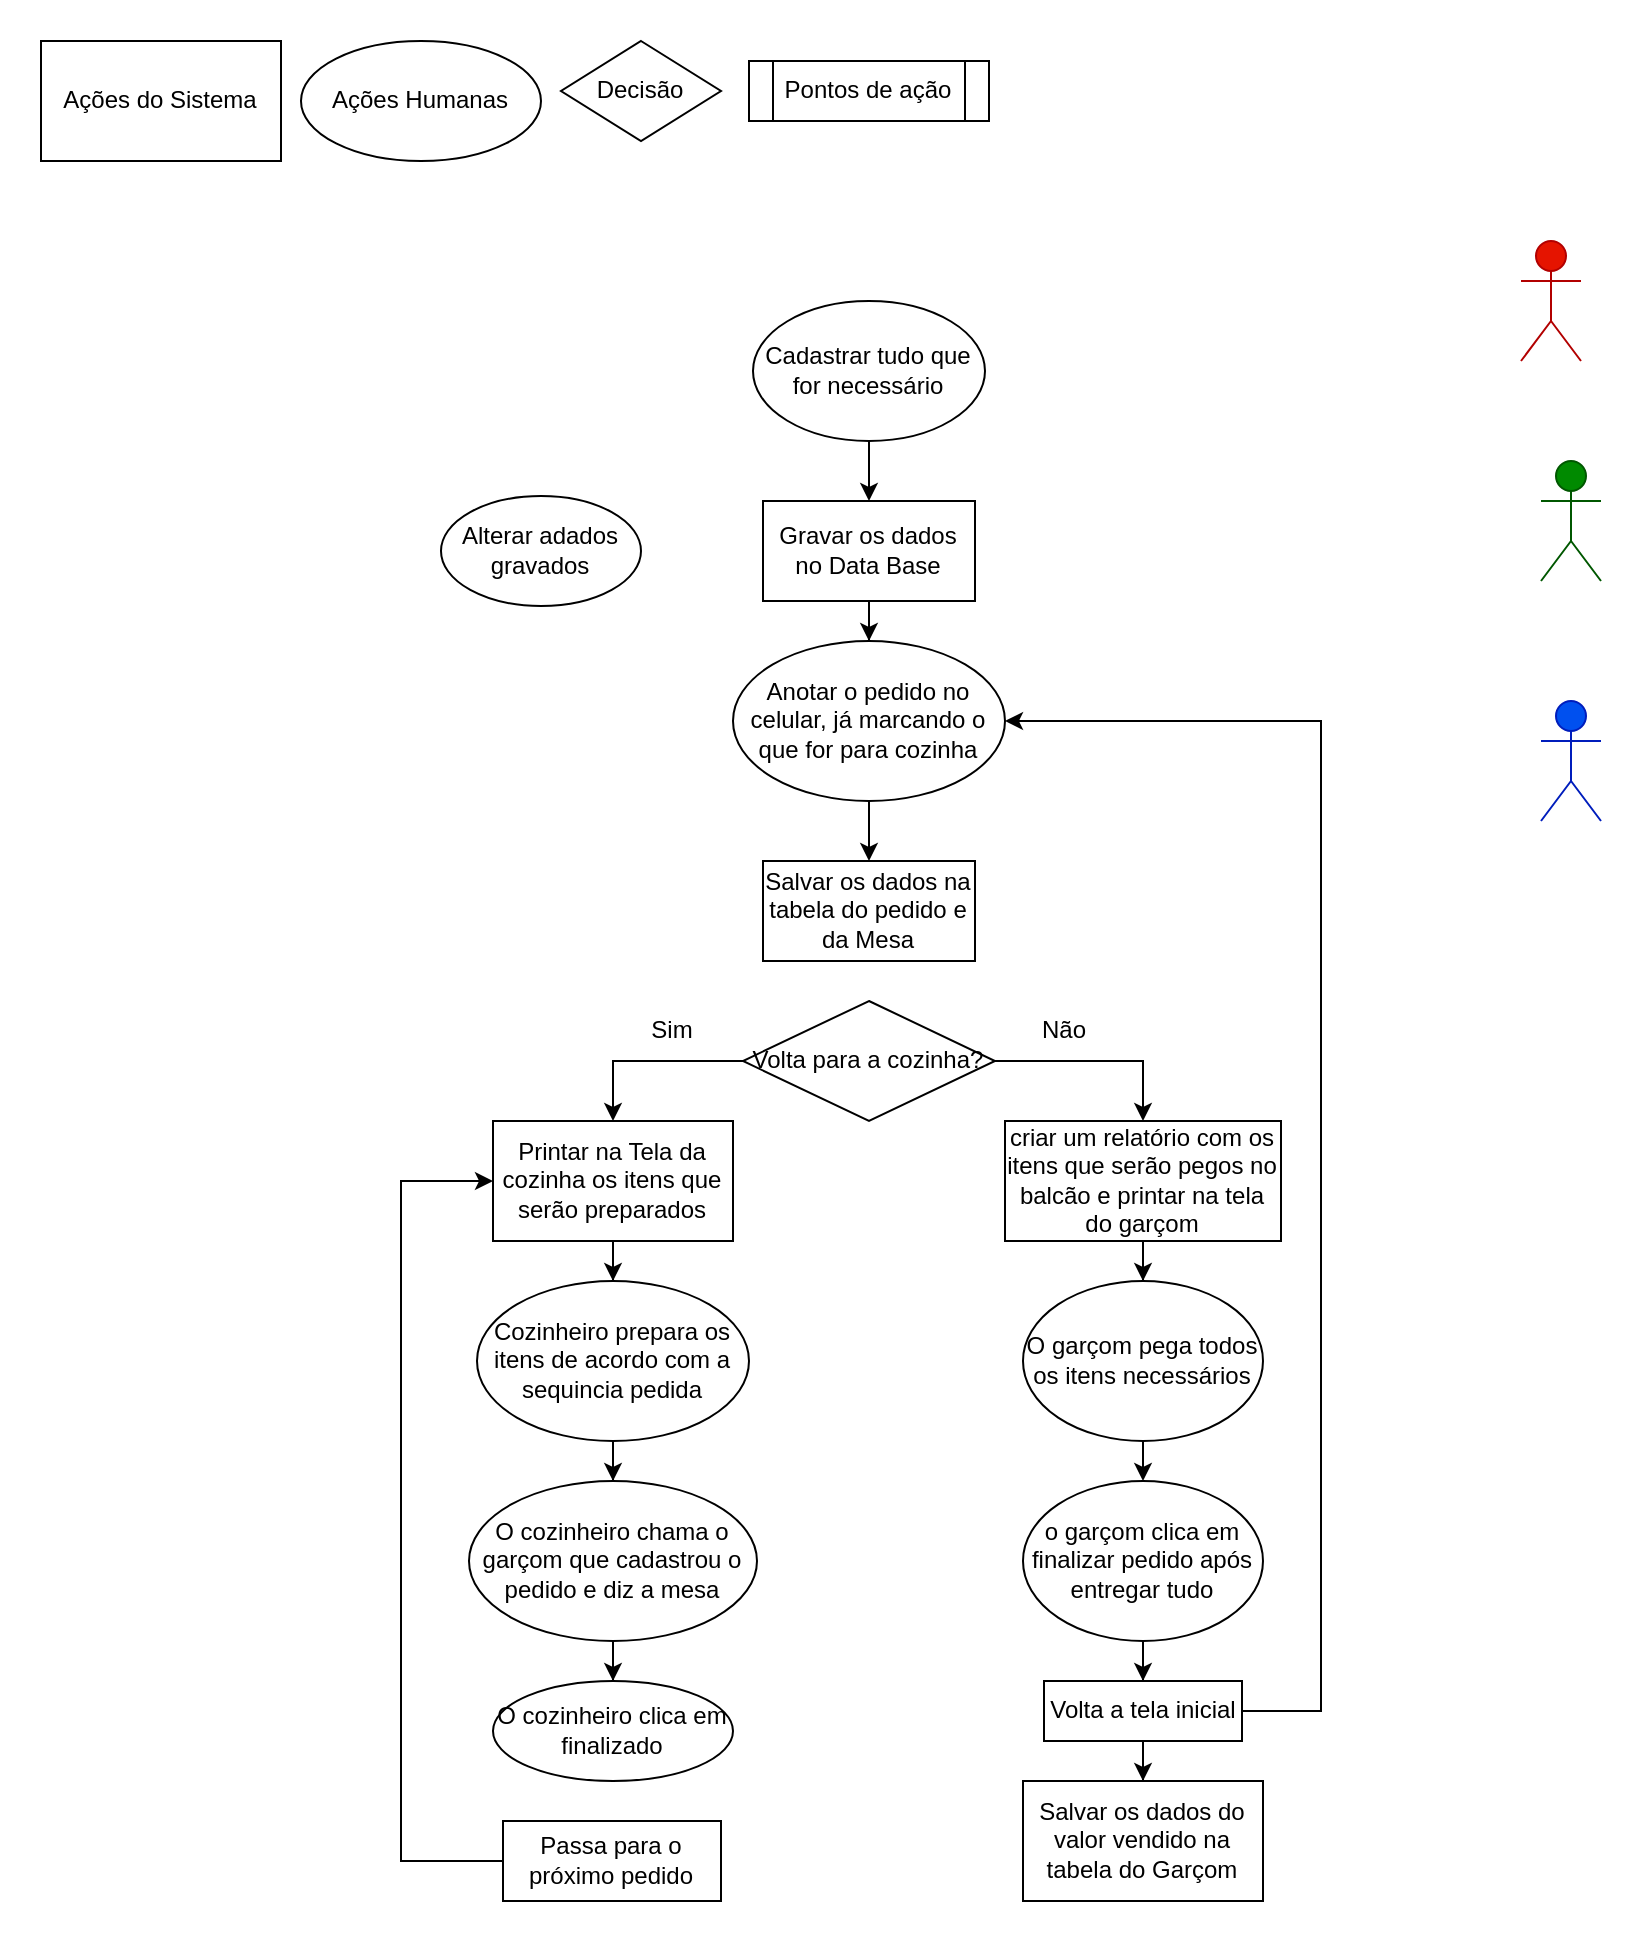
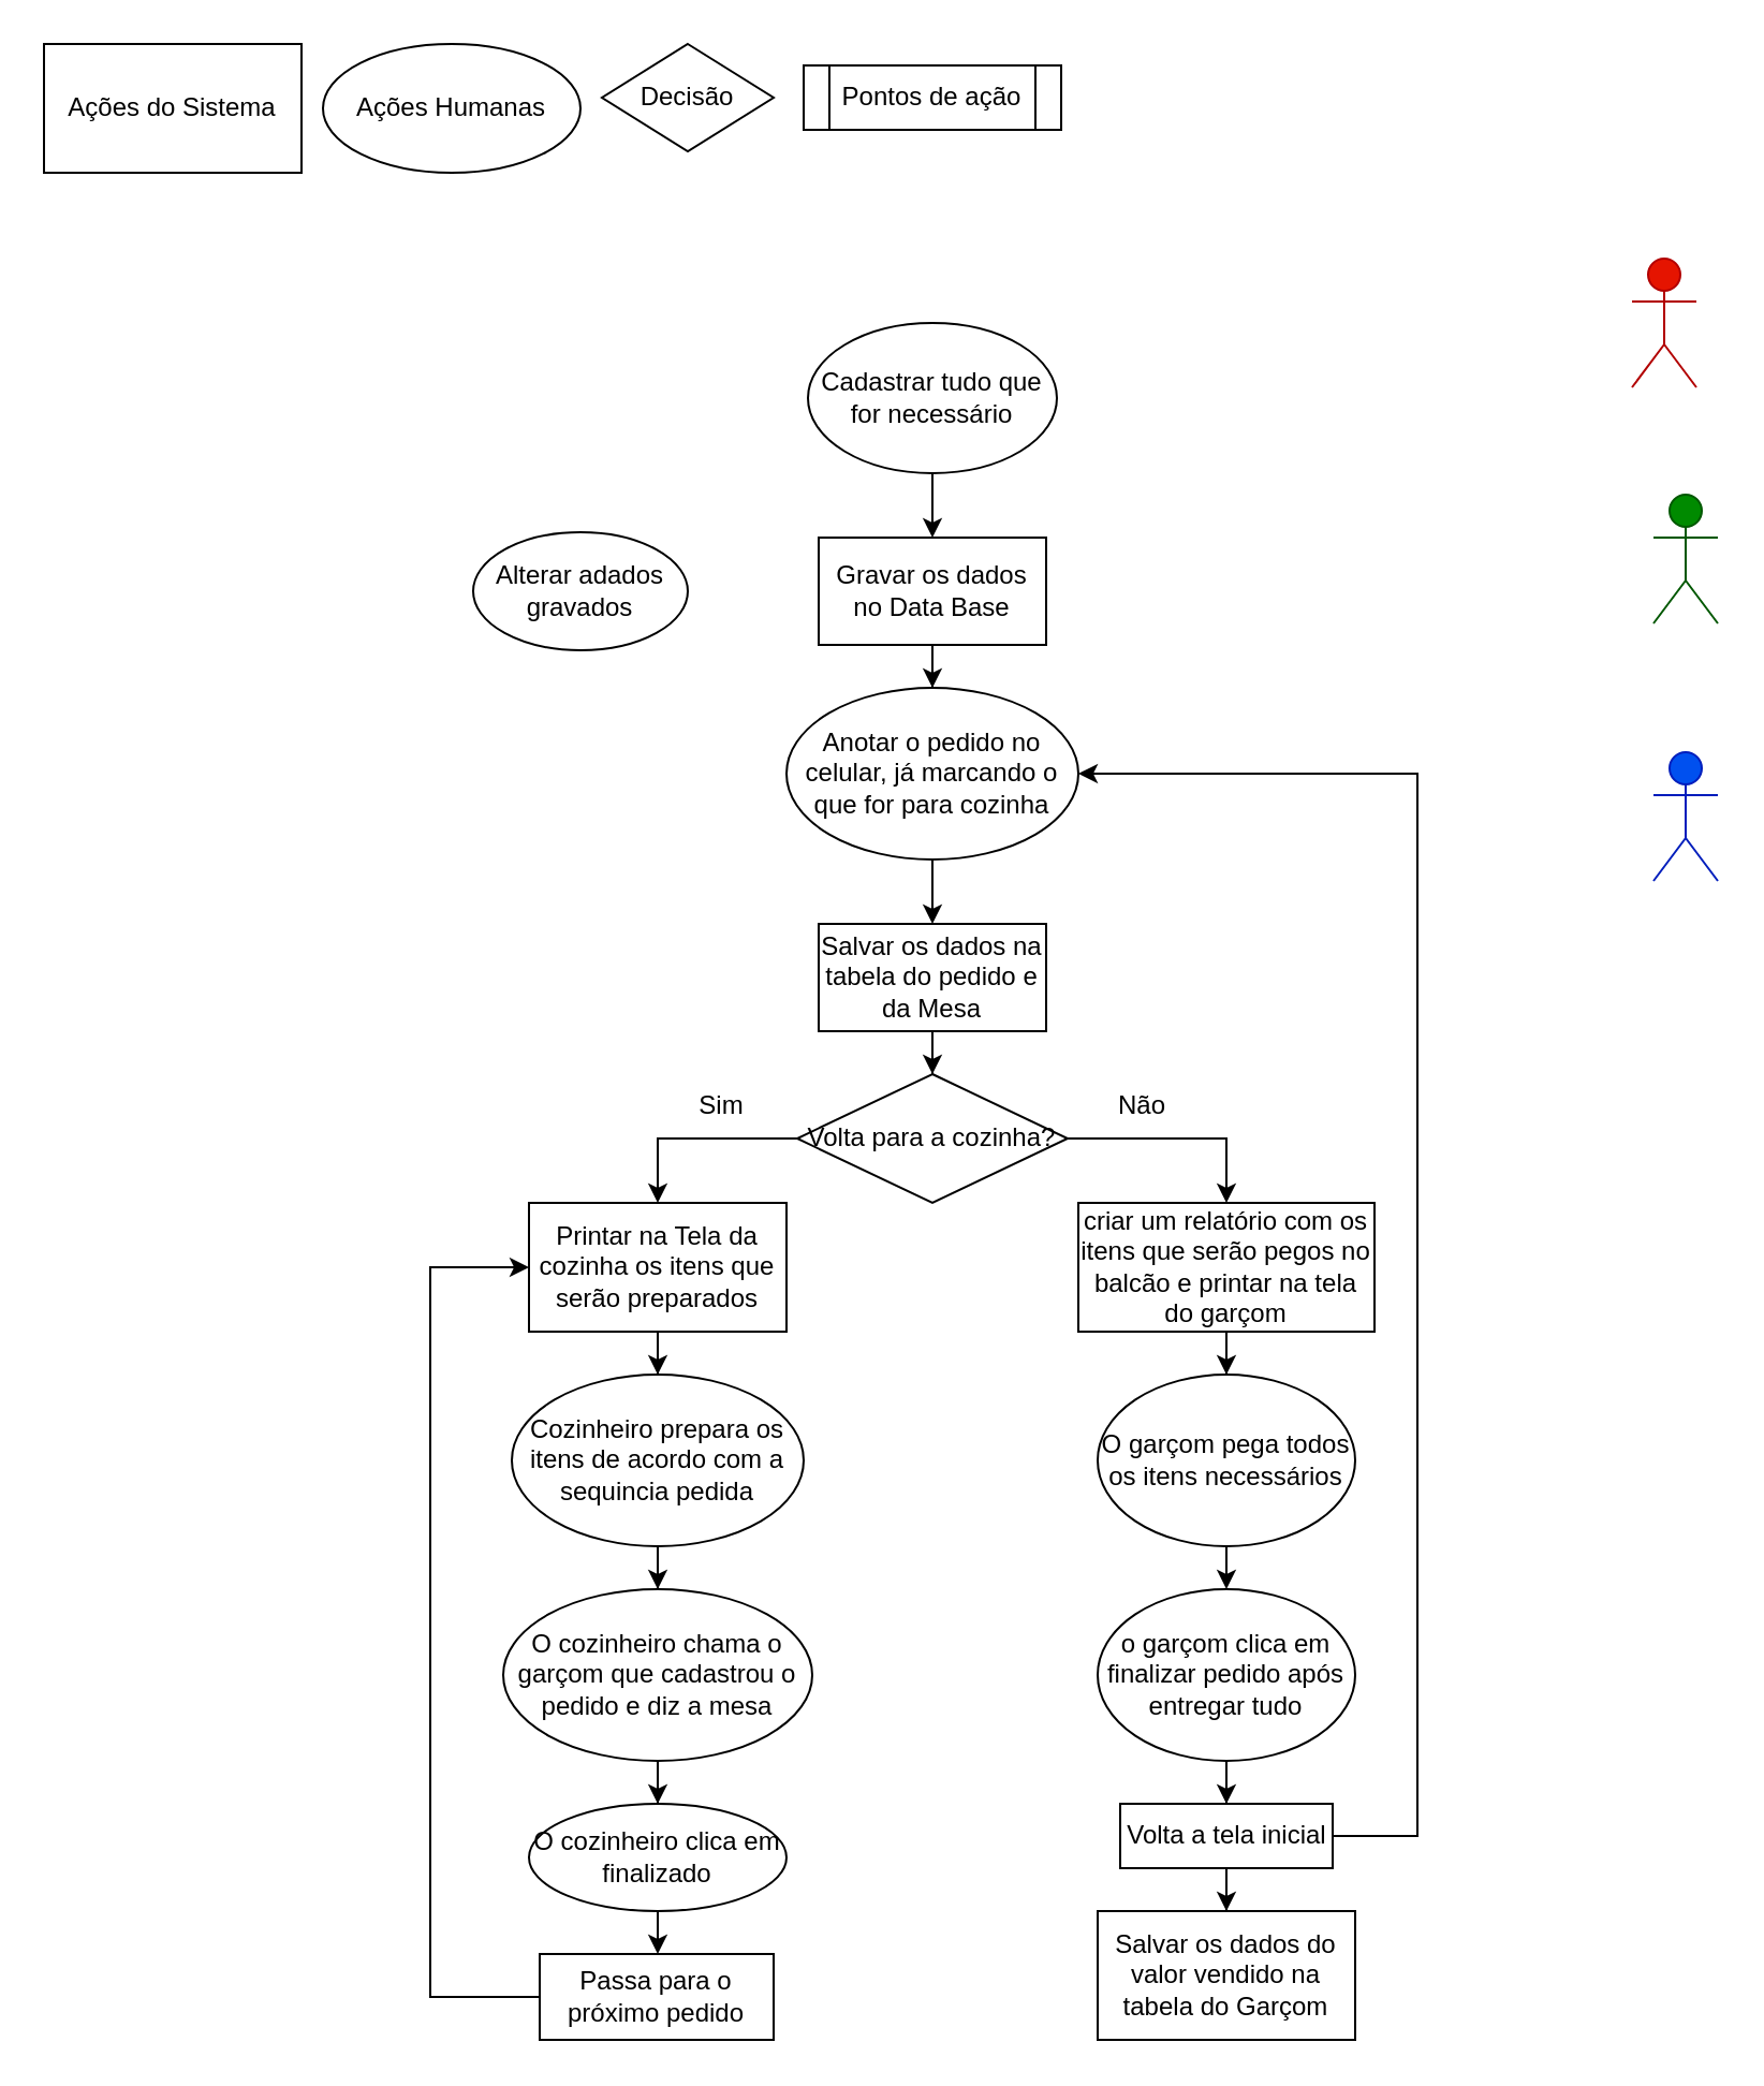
  <mxCell id="0" />
  <mxCell id="1" parent="0" />
  <mxCell id="2" value="Ações do Sistema" style="rounded=0;whiteSpace=wrap;html=1;" parent="1" vertex="1"><mxGeometry width="120" height="60" as="geometry" x="20" y="20" /></mxCell>
  <mxCell id="3" value="Ações Humanas" style="ellipse;whiteSpace=wrap;html=1;" parent="1" vertex="1"><mxGeometry x="150" width="120" height="60" as="geometry" y="20" /></mxCell>
  <mxCell id="4" value="Decisão" style="rhombus;whiteSpace=wrap;html=1;" parent="1" vertex="1"><mxGeometry x="280" width="80" height="50" as="geometry" y="20" /></mxCell>
  <mxCell id="5" value="Pontos de ação" style="shape=process;whiteSpace=wrap;html=1;backgroundOutline=1;" parent="1" vertex="1"><mxGeometry x="374" y="30" width="120" height="30" as="geometry" /></mxCell>
  <mxCell id="6" value="" style="edgeStyle=orthogonalEdgeStyle;rounded=0;orthogonalLoop=1;jettySize=auto;html=1;" edge="1" parent="1" source="7" target="9"><mxGeometry relative="1" as="geometry" /></mxCell>
  <mxCell id="7" value="Cadastrar tudo que for necessário" style="ellipse;whiteSpace=wrap;html=1;" vertex="1" parent="1"><mxGeometry x="376" y="150" width="116" height="70" as="geometry" /></mxCell>
  <mxCell id="8" value="" style="edgeStyle=orthogonalEdgeStyle;rounded=0;orthogonalLoop=1;jettySize=auto;html=1;" edge="1" parent="1" source="9" target="11"><mxGeometry relative="1" as="geometry" /></mxCell>
  <mxCell id="9" value="Gravar os dados no Data Base" style="rounded=0;whiteSpace=wrap;html=1;" vertex="1" parent="1"><mxGeometry x="381" y="250" width="106" height="50" as="geometry" /></mxCell>
  <mxCell id="10" value="" style="edgeStyle=orthogonalEdgeStyle;rounded=0;orthogonalLoop=1;jettySize=auto;html=1;" edge="1" parent="1" source="11"><mxGeometry relative="1" as="geometry"><mxPoint x="434" y="430" as="targetPoint" /></mxGeometry></mxCell>
  <mxCell id="11" value="Anotar o pedido no celular, já marcando o que for para cozinha" style="ellipse;whiteSpace=wrap;html=1;" vertex="1" parent="1"><mxGeometry x="366" y="320" width="136" height="80" as="geometry" /></mxCell>
  <mxCell id="12" value="Garçom" style="shape=umlActor;verticalLabelPosition=bottom;verticalAlign=top;html=1;outlineConnect=0;fillColor=#e51400;fontColor=#ffffff;strokeColor=#B20000;" vertex="1" parent="1"><mxGeometry x="760" y="120" width="30" height="60" as="geometry" /></mxCell>
  <mxCell id="13" value="Gestor" style="shape=umlActor;verticalLabelPosition=bottom;verticalAlign=top;html=1;outlineConnect=0;fillColor=#008a00;fontColor=#ffffff;strokeColor=#005700;" vertex="1" parent="1"><mxGeometry x="770" y="230" width="30" height="60" as="geometry" /></mxCell>
  <mxCell id="14" value="Cozinheiro" style="shape=umlActor;verticalLabelPosition=bottom;verticalAlign=top;html=1;outlineConnect=0;fillColor=#0050ef;fontColor=#ffffff;strokeColor=#001DBC;" vertex="1" parent="1"><mxGeometry x="770" y="350" width="30" height="60" as="geometry" /></mxCell>
+ <mxCell id="15" value="" style="edgeStyle=orthogonalEdgeStyle;rounded=0;orthogonalLoop=1;jettySize=auto;html=1;" edge="1" parent="1" source="16" target="19"><mxGeometry relative="1" as="geometry" /></mxCell>
  <mxCell id="16" value="Salvar os dados na tabela do pedido e da Mesa" style="rounded=0;whiteSpace=wrap;html=1;" vertex="1" parent="1"><mxGeometry x="381" y="430" width="106" height="50" as="geometry" /></mxCell>
  <mxCell id="17" style="edgeStyle=orthogonalEdgeStyle;rounded=0;orthogonalLoop=1;jettySize=auto;html=1;exitX=0;exitY=0.5;exitDx=0;exitDy=0;entryX=0.5;entryY=0;entryDx=0;entryDy=0;" edge="1" parent="1" source="19" target="23"><mxGeometry relative="1" as="geometry" /></mxCell>
  <mxCell id="18" style="edgeStyle=orthogonalEdgeStyle;rounded=0;orthogonalLoop=1;jettySize=auto;html=1;exitX=1;exitY=0.5;exitDx=0;exitDy=0;entryX=0.5;entryY=0;entryDx=0;entryDy=0;" edge="1" parent="1" source="19" target="25"><mxGeometry relative="1" as="geometry" /></mxCell>
  <mxCell id="19" value="Volta para a cozinha?" style="rhombus;whiteSpace=wrap;html=1;" vertex="1" parent="1"><mxGeometry x="371" y="500" width="126" height="60" as="geometry" /></mxCell>
  <mxCell id="20" value="Sim" style="text;html=1;align=center;verticalAlign=middle;whiteSpace=wrap;rounded=0;" vertex="1" parent="1"><mxGeometry x="306" y="500" width="60" height="30" as="geometry" /></mxCell>
  <mxCell id="21" value="Não" style="text;html=1;align=center;verticalAlign=middle;whiteSpace=wrap;rounded=0;" vertex="1" parent="1"><mxGeometry x="502" y="500" width="60" height="30" as="geometry" /></mxCell>
  <mxCell id="22" style="edgeStyle=orthogonalEdgeStyle;rounded=0;orthogonalLoop=1;jettySize=auto;html=1;exitX=0.5;exitY=1;exitDx=0;exitDy=0;" edge="1" parent="1" source="23" target="27"><mxGeometry relative="1" as="geometry" /></mxCell>
  <mxCell id="23" value="Printar na Tela da cozinha os itens que serão preparados" style="rounded=0;whiteSpace=wrap;html=1;" vertex="1" parent="1"><mxGeometry x="246" y="560" width="120" height="60" as="geometry" /></mxCell>
  <mxCell id="24" value="" style="edgeStyle=orthogonalEdgeStyle;rounded=0;orthogonalLoop=1;jettySize=auto;html=1;" edge="1" parent="1" source="25" target="29"><mxGeometry relative="1" as="geometry" /></mxCell>
  <mxCell id="25" value="criar um relatório com os itens que serão pegos no balcão e printar na tela do garçom" style="rounded=0;whiteSpace=wrap;html=1;" vertex="1" parent="1"><mxGeometry x="502" y="560" width="138" height="60" as="geometry" /></mxCell>
  <mxCell id="26" style="edgeStyle=orthogonalEdgeStyle;rounded=0;orthogonalLoop=1;jettySize=auto;html=1;exitX=0.5;exitY=1;exitDx=0;exitDy=0;" edge="1" parent="1" source="27" target="37"><mxGeometry relative="1" as="geometry" /></mxCell>
  <mxCell id="27" value="Cozinheiro prepara os itens de acordo com a sequincia pedida" style="ellipse;whiteSpace=wrap;html=1;" vertex="1" parent="1"><mxGeometry x="238" y="640" width="136" height="80" as="geometry" /></mxCell>
  <mxCell id="28" style="edgeStyle=orthogonalEdgeStyle;rounded=0;orthogonalLoop=1;jettySize=auto;html=1;exitX=0.5;exitY=1;exitDx=0;exitDy=0;entryX=0.5;entryY=0;entryDx=0;entryDy=0;" edge="1" parent="1" source="29" target="31"><mxGeometry relative="1" as="geometry" /></mxCell>
  <mxCell id="29" value="O garçom pega todos os itens necessários" style="ellipse;whiteSpace=wrap;html=1;" vertex="1" parent="1"><mxGeometry x="511" y="640" width="120" height="80" as="geometry" /></mxCell>
  <mxCell id="30" value="" style="edgeStyle=orthogonalEdgeStyle;rounded=0;orthogonalLoop=1;jettySize=auto;html=1;" edge="1" parent="1" source="31" target="34"><mxGeometry relative="1" as="geometry" /></mxCell>
  <mxCell id="31" value="o garçom clica em finalizar pedido após entregar tudo" style="ellipse;whiteSpace=wrap;html=1;" vertex="1" parent="1"><mxGeometry x="511" y="740" width="120" height="80" as="geometry" /></mxCell>
  <mxCell id="32" style="edgeStyle=orthogonalEdgeStyle;rounded=0;orthogonalLoop=1;jettySize=auto;html=1;entryX=1;entryY=0.5;entryDx=0;entryDy=0;" edge="1" parent="1" source="34" target="11"><mxGeometry relative="1" as="geometry"><Array as="points"><mxPoint x="660" y="855" /><mxPoint x="660" y="360" /></Array></mxGeometry></mxCell>
  <mxCell id="33" value="" style="edgeStyle=orthogonalEdgeStyle;rounded=0;orthogonalLoop=1;jettySize=auto;html=1;" edge="1" parent="1" source="34" target="42"><mxGeometry relative="1" as="geometry" /></mxCell>
  <mxCell id="34" value="Volta a tela inicial" style="rounded=0;whiteSpace=wrap;html=1;" vertex="1" parent="1"><mxGeometry x="521.5" y="840" width="99" height="30" as="geometry" /></mxCell>
  <mxCell id="35" value="Alterar adados gravados" style="ellipse;whiteSpace=wrap;html=1;" vertex="1" parent="1"><mxGeometry x="220" y="247.5" width="100" height="55" as="geometry" /></mxCell>
  <mxCell id="36" value="" style="edgeStyle=orthogonalEdgeStyle;rounded=0;orthogonalLoop=1;jettySize=auto;html=1;" edge="1" parent="1" source="37" target="39"><mxGeometry relative="1" as="geometry" /></mxCell>
  <mxCell id="37" value="O cozinheiro chama o garçom que cadastrou o pedido e diz a mesa" style="ellipse;whiteSpace=wrap;html=1;" vertex="1" parent="1"><mxGeometry x="234" y="740" width="144" height="80" as="geometry" /></mxCell>
+ <mxCell id="38" value="" style="edgeStyle=orthogonalEdgeStyle;rounded=0;orthogonalLoop=1;jettySize=auto;html=1;" edge="1" parent="1" source="39" target="41"><mxGeometry relative="1" as="geometry" /></mxCell>
  <mxCell id="39" value="O cozinheiro clica em finalizado" style="ellipse;whiteSpace=wrap;html=1;" vertex="1" parent="1"><mxGeometry x="246" y="840" width="120" height="50" as="geometry" /></mxCell>
  <mxCell id="40" style="edgeStyle=orthogonalEdgeStyle;rounded=0;orthogonalLoop=1;jettySize=auto;html=1;entryX=0;entryY=0.5;entryDx=0;entryDy=0;" edge="1" parent="1" source="41" target="23"><mxGeometry relative="1" as="geometry"><Array as="points"><mxPoint x="200" y="930" /><mxPoint x="200" y="590" /></Array></mxGeometry></mxCell>
  <mxCell id="41" value="Passa para o próximo pedido" style="rounded=0;whiteSpace=wrap;html=1;" vertex="1" parent="1"><mxGeometry x="251" y="910" width="109" height="40" as="geometry" /></mxCell>
  <mxCell id="42" value="Salvar os dados do valor vendido na tabela do Garçom" style="rounded=0;whiteSpace=wrap;html=1;" vertex="1" parent="1"><mxGeometry x="511" y="890" width="120" height="60" as="geometry" /></mxCell>
